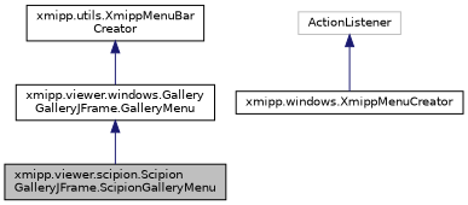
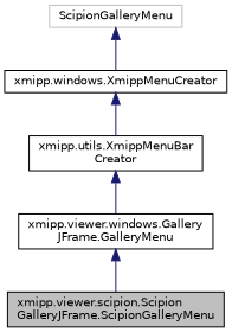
  digraph {
    node [color=black fillcolor=white fontname=Helvetica fontsize=10 shape=record style=filled]
    edge [color=midnightblue dir=back fontname=Helvetica fontsize=10 labelfontname=Helvetica labelfontsize=10 style=solid]
    n1 [fillcolor=grey75 fontcolor=black height=0.2 label="xmipp.viewer.scipion.Scipion\lGalleryJFrame.ScipionGalleryMenu" width=0.4]
-   n2 [height=0.2 label="xmipp.viewer.windows.Gallery\lGalleryJFrame.GalleryMenu" width=0.4]
+   n2 [height=0.2 label="xmipp.viewer.windows.Gallery\lJFrame.GalleryMenu" width=0.4]
    n3 [height=0.2 label="xmipp.utils.XmippMenuBar\lCreator" width=0.4]
    n4 [height=0.2 label="xmipp.windows.XmippMenuCreator" width=0.4]
-   n5 [color=grey75 height=0.2 label=ActionListener width=0.4]
+   n5 [color=grey75 height=0.2 label=ScipionGalleryMenu width=0.4]
    n2 -> n1
    n3 -> n2
+   n4 -> n3
    n5 -> n4
  }
